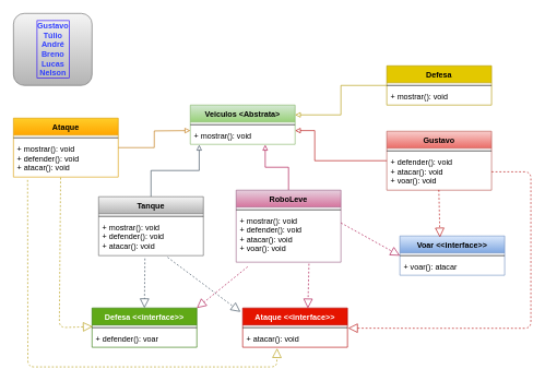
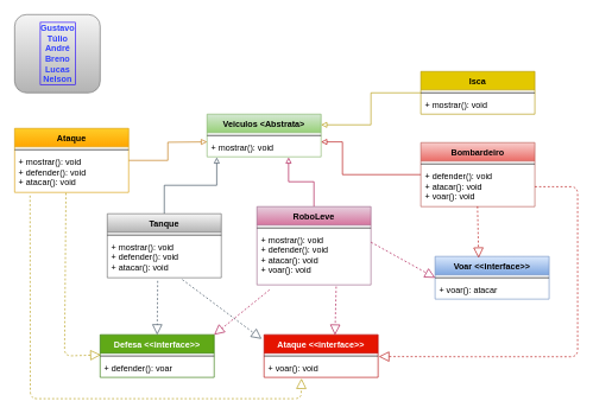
  <mxCell id="0" />
  <mxCell id="1" parent="0" />
  <mxCell id="2" value="Gustavo&lt;br&gt;Túlio&lt;br&gt;André&lt;br&gt;Breno&lt;br&gt;Lucas&lt;br&gt;Nelson" style="html=1;gradientColor=#b3b3b3;fillColor=#f5f5f5;strokeColor=#666666;fontStyle=1;fontColor=#303EFF;labelBorderColor=#2200FF;rounded=1;" vertex="1" parent="1"><mxGeometry x="20" y="20" width="120" height="110" as="geometry" /></mxCell>
  <mxCell id="3" value="Veiculos &lt;Abstrata&gt;" style="swimlane;fontStyle=1;align=center;verticalAlign=top;childLayout=stackLayout;horizontal=1;startSize=26;horizontalStack=0;resizeParent=1;resizeParentMax=0;resizeLast=0;collapsible=1;marginBottom=0;gradientColor=#97d077;fillColor=#d5e8d4;strokeColor=#82b366;" vertex="1" parent="1"><mxGeometry x="290" y="160" width="160" height="60" as="geometry" /></mxCell>
  <mxCell id="4" value="" style="line;strokeWidth=1;fillColor=none;align=left;verticalAlign=middle;spacingTop=-1;spacingLeft=3;spacingRight=3;rotatable=0;labelPosition=right;points=[];portConstraint=eastwest;" vertex="1" parent="3"><mxGeometry y="26" width="160" height="8" as="geometry" /></mxCell>
  <mxCell id="5" value="+ mostrar(): void" style="text;strokeColor=none;fillColor=none;align=left;verticalAlign=top;spacingLeft=4;spacingRight=4;overflow=hidden;rotatable=0;points=[[0,0.5],[1,0.5]];portConstraint=eastwest;" vertex="1" parent="3"><mxGeometry y="34" width="160" height="26" as="geometry" /></mxCell>
  <mxCell id="6" style="edgeStyle=orthogonalEdgeStyle;rounded=0;orthogonalLoop=1;jettySize=auto;html=1;entryX=0.085;entryY=1.032;entryDx=0;entryDy=0;entryPerimeter=0;fillColor=#647687;strokeColor=#314354;endArrow=block;endFill=0;" edge="1" parent="1" source="7" target="5"><mxGeometry relative="1" as="geometry" /></mxCell>
  <mxCell id="7" value="Tanque" style="swimlane;fontStyle=1;align=center;verticalAlign=top;childLayout=stackLayout;horizontal=1;startSize=26;horizontalStack=0;resizeParent=1;resizeParentMax=0;resizeLast=0;collapsible=1;marginBottom=0;gradientColor=#b3b3b3;fillColor=#f5f5f5;strokeColor=#666666;" vertex="1" parent="1"><mxGeometry x="150" y="300" width="160" height="90" as="geometry" /></mxCell>
  <mxCell id="8" value="" style="line;strokeWidth=1;fillColor=none;align=left;verticalAlign=middle;spacingTop=-1;spacingLeft=3;spacingRight=3;rotatable=0;labelPosition=right;points=[];portConstraint=eastwest;" vertex="1" parent="7"><mxGeometry y="26" width="160" height="8" as="geometry" /></mxCell>
  <mxCell id="9" value="+ mostrar(): void&#10;+ defender(): void&#10;+ atacar(): void" style="text;strokeColor=none;fillColor=none;align=left;verticalAlign=top;spacingLeft=4;spacingRight=4;overflow=hidden;rotatable=0;points=[[0,0.5],[1,0.5]];portConstraint=eastwest;" vertex="1" parent="7"><mxGeometry y="34" width="160" height="56" as="geometry" /></mxCell>
  <mxCell id="10" style="edgeStyle=orthogonalEdgeStyle;rounded=0;orthogonalLoop=1;jettySize=auto;html=1;entryX=0;entryY=0.5;entryDx=0;entryDy=0;fillColor=#f0a30a;strokeColor=#BD7000;endArrow=block;endFill=0;" edge="1" parent="1" source="11"><mxGeometry relative="1" as="geometry"><mxPoint x="290" y="199" as="targetPoint" /></mxGeometry></mxCell>
  <mxCell id="11" value="Ataque" style="swimlane;fontStyle=1;align=center;verticalAlign=top;childLayout=stackLayout;horizontal=1;startSize=26;horizontalStack=0;resizeParent=1;resizeParentMax=0;resizeLast=0;collapsible=1;marginBottom=0;gradientColor=#ffa500;fillColor=#ffcd28;strokeColor=#d79b00;" vertex="1" parent="1"><mxGeometry x="20" y="180" width="160" height="90" as="geometry" /></mxCell>
  <mxCell id="12" value="" style="line;strokeWidth=1;fillColor=none;align=left;verticalAlign=middle;spacingTop=-1;spacingLeft=3;spacingRight=3;rotatable=0;labelPosition=right;points=[];portConstraint=eastwest;" vertex="1" parent="11"><mxGeometry y="26" width="160" height="8" as="geometry" /></mxCell>
  <mxCell id="13" value="+ mostrar(): void&#10;+ defender(): void&#10;+ atacar(): void" style="text;strokeColor=none;fillColor=none;align=left;verticalAlign=top;spacingLeft=4;spacingRight=4;overflow=hidden;rotatable=0;points=[[0,0.5],[1,0.5]];portConstraint=eastwest;" vertex="1" parent="11"><mxGeometry y="34" width="160" height="56" as="geometry" /></mxCell>
  <mxCell id="14" style="edgeStyle=orthogonalEdgeStyle;rounded=0;orthogonalLoop=1;jettySize=auto;html=1;entryX=0.715;entryY=1.032;entryDx=0;entryDy=0;entryPerimeter=0;fillColor=#d80073;strokeColor=#A50040;endArrow=block;endFill=0;" edge="1" parent="1" source="15" target="5"><mxGeometry relative="1" as="geometry" /></mxCell>
  <mxCell id="15" value="RoboLeve" style="swimlane;fontStyle=1;align=center;verticalAlign=top;childLayout=stackLayout;horizontal=1;startSize=26;horizontalStack=0;resizeParent=1;resizeParentMax=0;resizeLast=0;collapsible=1;marginBottom=0;gradientColor=#d5739d;fillColor=#e6d0de;strokeColor=#996185;" vertex="1" parent="1"><mxGeometry x="360" y="290" width="160" height="110" as="geometry" /></mxCell>
  <mxCell id="16" value="" style="line;strokeWidth=1;fillColor=none;align=left;verticalAlign=middle;spacingTop=-1;spacingLeft=3;spacingRight=3;rotatable=0;labelPosition=right;points=[];portConstraint=eastwest;" vertex="1" parent="15"><mxGeometry y="26" width="160" height="8" as="geometry" /></mxCell>
  <mxCell id="17" value="+ mostrar(): void&#10;+ defender(): void&#10;+ atacar(): void&#10;+ voar(): void" style="text;strokeColor=none;fillColor=none;align=left;verticalAlign=top;spacingLeft=4;spacingRight=4;overflow=hidden;rotatable=0;points=[[0,0.5],[1,0.5]];portConstraint=eastwest;" vertex="1" parent="15"><mxGeometry y="34" width="160" height="76" as="geometry" /></mxCell>
  <mxCell id="18" value="Voar &lt;&lt;interface&gt;&gt;" style="swimlane;fontStyle=1;align=center;verticalAlign=top;childLayout=stackLayout;horizontal=1;startSize=26;horizontalStack=0;resizeParent=1;resizeParentMax=0;resizeLast=0;collapsible=1;marginBottom=0;gradientColor=#7ea6e0;fillColor=#dae8fc;strokeColor=#6c8ebf;" vertex="1" parent="1"><mxGeometry x="610" y="360" width="160" height="60" as="geometry" /></mxCell>
  <mxCell id="19" value="" style="line;strokeWidth=1;fillColor=none;align=left;verticalAlign=middle;spacingTop=-1;spacingLeft=3;spacingRight=3;rotatable=0;labelPosition=right;points=[];portConstraint=eastwest;" vertex="1" parent="18"><mxGeometry y="26" width="160" height="8" as="geometry" /></mxCell>
  <mxCell id="20" value="+ voar(): atacar" style="text;strokeColor=none;fillColor=none;align=left;verticalAlign=top;spacingLeft=4;spacingRight=4;overflow=hidden;rotatable=0;points=[[0,0.5],[1,0.5]];portConstraint=eastwest;" vertex="1" parent="18"><mxGeometry y="34" width="160" height="26" as="geometry" /></mxCell>
  <mxCell id="21" value="" style="endArrow=block;dashed=1;endFill=0;endSize=12;html=1;exitX=1;exitY=0.923;exitDx=0;exitDy=0;exitPerimeter=0;entryX=0;entryY=0.5;entryDx=0;entryDy=0;fillColor=#d80073;strokeColor=#A50040;" edge="1" parent="1" target="18"><mxGeometry width="160" relative="1" as="geometry"><mxPoint x="520" y="339.998" as="sourcePoint" /><mxPoint x="640" y="466" as="targetPoint" /></mxGeometry></mxCell>
  <mxCell id="22" style="edgeStyle=orthogonalEdgeStyle;rounded=0;orthogonalLoop=1;jettySize=auto;html=1;fillColor=#e51400;strokeColor=#B20000;endArrow=block;endFill=0;" edge="1" parent="1" source="23"><mxGeometry relative="1" as="geometry"><mxPoint x="450" y="199" as="targetPoint" /><Array as="points"><mxPoint x="480" y="245" /><mxPoint x="480" y="199" /></Array></mxGeometry></mxCell>
- <mxCell id="23" value="Gustavo" style="swimlane;fontStyle=1;align=center;verticalAlign=top;childLayout=stackLayout;horizontal=1;startSize=26;horizontalStack=0;resizeParent=1;resizeParentMax=0;resizeLast=0;collapsible=1;marginBottom=0;gradientColor=#ea6b66;fillColor=#f8cecc;strokeColor=#b85450;" vertex="1" parent="1"><mxGeometry x="590" y="200" width="160" height="90" as="geometry" /></mxCell>
+ <mxCell id="23" value="Bombardeiro" style="swimlane;fontStyle=1;align=center;verticalAlign=top;childLayout=stackLayout;horizontal=1;startSize=26;horizontalStack=0;resizeParent=1;resizeParentMax=0;resizeLast=0;collapsible=1;marginBottom=0;gradientColor=#ea6b66;fillColor=#f8cecc;strokeColor=#b85450;" vertex="1" parent="1"><mxGeometry x="590" y="200" width="160" height="90" as="geometry" /></mxCell>
  <mxCell id="24" value="" style="line;strokeWidth=1;fillColor=none;align=left;verticalAlign=middle;spacingTop=-1;spacingLeft=3;spacingRight=3;rotatable=0;labelPosition=right;points=[];portConstraint=eastwest;" vertex="1" parent="23"><mxGeometry y="26" width="160" height="8" as="geometry" /></mxCell>
  <mxCell id="25" value="+ defender(): void&#10;+ atacar(): void&#10;+ voar(): void" style="text;strokeColor=none;fillColor=none;align=left;verticalAlign=top;spacingLeft=4;spacingRight=4;overflow=hidden;rotatable=0;points=[[0,0.5],[1,0.5]];portConstraint=eastwest;" vertex="1" parent="23"><mxGeometry y="34" width="160" height="56" as="geometry" /></mxCell>
  <mxCell id="26" value="" style="endArrow=block;dashed=1;endFill=0;endSize=12;html=1;entryX=0.382;entryY=0.033;entryDx=0;entryDy=0;entryPerimeter=0;exitX=0.497;exitY=0.993;exitDx=0;exitDy=0;exitPerimeter=0;fillColor=#e51400;strokeColor=#B20000;" edge="1" parent="1" source="25" target="18"><mxGeometry width="160" relative="1" as="geometry"><mxPoint x="671" y="300" as="sourcePoint" /><mxPoint x="290" y="360" as="targetPoint" /></mxGeometry></mxCell>
  <mxCell id="27" value="Ataque &lt;&lt;interface&gt;&gt;" style="swimlane;fontStyle=1;align=center;verticalAlign=top;childLayout=stackLayout;horizontal=1;startSize=26;horizontalStack=0;resizeParent=1;resizeParentMax=0;resizeLast=0;collapsible=1;marginBottom=0;fillColor=#e51400;strokeColor=#B20000;fontColor=#ffffff;" vertex="1" parent="1"><mxGeometry x="370" y="470" width="160" height="60" as="geometry" /></mxCell>
  <mxCell id="28" value="" style="line;strokeWidth=1;fillColor=none;align=left;verticalAlign=middle;spacingTop=-1;spacingLeft=3;spacingRight=3;rotatable=0;labelPosition=right;points=[];portConstraint=eastwest;" vertex="1" parent="27"><mxGeometry y="26" width="160" height="8" as="geometry" /></mxCell>
- <mxCell id="29" value="+ atacar(): void" style="text;strokeColor=none;fillColor=none;align=left;verticalAlign=top;spacingLeft=4;spacingRight=4;overflow=hidden;rotatable=0;points=[[0,0.5],[1,0.5]];portConstraint=eastwest;" vertex="1" parent="27"><mxGeometry y="34" width="160" height="26" as="geometry" /></mxCell>
+ <mxCell id="29" value="+ voar(): void" style="text;strokeColor=none;fillColor=none;align=left;verticalAlign=top;spacingLeft=4;spacingRight=4;overflow=hidden;rotatable=0;points=[[0,0.5],[1,0.5]];portConstraint=eastwest;" vertex="1" parent="27"><mxGeometry y="34" width="160" height="26" as="geometry" /></mxCell>
  <mxCell id="30" value="Defesa &lt;&lt;interface&gt;&gt;" style="swimlane;fontStyle=1;align=center;verticalAlign=top;childLayout=stackLayout;horizontal=1;startSize=26;horizontalStack=0;resizeParent=1;resizeParentMax=0;resizeLast=0;collapsible=1;marginBottom=0;fillColor=#60a917;strokeColor=#2D7600;fontColor=#ffffff;" vertex="1" parent="1"><mxGeometry x="140" y="470" width="160" height="60" as="geometry" /></mxCell>
  <mxCell id="31" value="" style="line;strokeWidth=1;fillColor=none;align=left;verticalAlign=middle;spacingTop=-1;spacingLeft=3;spacingRight=3;rotatable=0;labelPosition=right;points=[];portConstraint=eastwest;" vertex="1" parent="30"><mxGeometry y="26" width="160" height="8" as="geometry" /></mxCell>
  <mxCell id="32" value="+ defender(): voar" style="text;strokeColor=none;fillColor=none;align=left;verticalAlign=top;spacingLeft=4;spacingRight=4;overflow=hidden;rotatable=0;points=[[0,0.5],[1,0.5]];portConstraint=eastwest;" vertex="1" parent="30"><mxGeometry y="34" width="160" height="26" as="geometry" /></mxCell>
  <mxCell id="33" value="" style="endArrow=block;dashed=1;endFill=0;endSize=12;html=1;exitX=0.45;exitY=1.015;exitDx=0;exitDy=0;exitPerimeter=0;entryX=0.005;entryY=0.092;entryDx=0;entryDy=0;entryPerimeter=0;fillColor=#e3c800;strokeColor=#B09500;" edge="1" parent="1" source="13"><mxGeometry width="160" relative="1" as="geometry"><mxPoint x="180" y="430" as="sourcePoint" /><mxPoint x="140.8" y="498.392" as="targetPoint" /><Array as="points"><mxPoint x="90" y="500" /></Array></mxGeometry></mxCell>
  <mxCell id="34" value="" style="endArrow=block;dashed=1;endFill=0;endSize=12;html=1;exitX=0.135;exitY=1.079;exitDx=0;exitDy=0;exitPerimeter=0;entryX=0.328;entryY=1.062;entryDx=0;entryDy=0;entryPerimeter=0;fillColor=#e3c800;strokeColor=#B09500;" edge="1" parent="1" source="13" target="29"><mxGeometry width="160" relative="1" as="geometry"><mxPoint x="-80" y="450" as="sourcePoint" /><mxPoint x="80" y="450" as="targetPoint" /><Array as="points"><mxPoint x="42" y="560" /><mxPoint x="422" y="560" /></Array></mxGeometry></mxCell>
  <mxCell id="35" value="" style="endArrow=block;dashed=1;endFill=0;endSize=12;html=1;exitX=0.442;exitY=1.077;exitDx=0;exitDy=0;exitPerimeter=0;entryX=0.5;entryY=0;entryDx=0;entryDy=0;fillColor=#647687;strokeColor=#314354;" edge="1" parent="1" source="9" target="30"><mxGeometry width="160" relative="1" as="geometry"><mxPoint x="200" y="420" as="sourcePoint" /><mxPoint x="360" y="420" as="targetPoint" /></mxGeometry></mxCell>
  <mxCell id="36" value="" style="endArrow=block;dashed=1;endFill=0;endSize=12;html=1;exitX=0.658;exitY=1.046;exitDx=0;exitDy=0;exitPerimeter=0;entryX=-0.022;entryY=0.098;entryDx=0;entryDy=0;entryPerimeter=0;fillColor=#647687;strokeColor=#314354;" edge="1" parent="1" source="9" target="27"><mxGeometry width="160" relative="1" as="geometry"><mxPoint x="250" y="410" as="sourcePoint" /><mxPoint x="410" y="410" as="targetPoint" /></mxGeometry></mxCell>
  <mxCell id="37" value="" style="endArrow=block;dashed=1;endFill=0;endSize=12;html=1;exitX=0.695;exitY=1.031;exitDx=0;exitDy=0;exitPerimeter=0;entryX=0.622;entryY=0.005;entryDx=0;entryDy=0;entryPerimeter=0;fillColor=#d80073;strokeColor=#A50040;" edge="1" parent="1" source="17" target="27"><mxGeometry width="160" relative="1" as="geometry"><mxPoint x="360" y="430" as="sourcePoint" /><mxPoint x="520" y="430" as="targetPoint" /></mxGeometry></mxCell>
  <mxCell id="38" value="" style="endArrow=block;dashed=1;endFill=0;endSize=12;html=1;exitX=0.11;exitY=1.092;exitDx=0;exitDy=0;exitPerimeter=0;entryX=1;entryY=0;entryDx=0;entryDy=0;fillColor=#d80073;strokeColor=#A50040;" edge="1" parent="1" source="17" target="30"><mxGeometry width="160" relative="1" as="geometry"><mxPoint x="350" y="410" as="sourcePoint" /><mxPoint x="510" y="410" as="targetPoint" /></mxGeometry></mxCell>
  <mxCell id="39" value="" style="endArrow=block;dashed=1;endFill=0;endSize=12;html=1;exitX=1;exitY=0.5;exitDx=0;exitDy=0;entryX=1.007;entryY=0.6;entryDx=0;entryDy=0;entryPerimeter=0;fillColor=#e51400;strokeColor=#B20000;" edge="1" parent="1" source="25" target="28"><mxGeometry width="160" relative="1" as="geometry"><mxPoint x="610" y="342.5" as="sourcePoint" /><mxPoint x="520" y="560" as="targetPoint" /><Array as="points"><mxPoint x="810" y="262" /><mxPoint x="810" y="501" /><mxPoint x="660" y="501" /></Array></mxGeometry></mxCell>
  <mxCell id="40" style="edgeStyle=orthogonalEdgeStyle;rounded=0;orthogonalLoop=1;jettySize=auto;html=1;entryX=1;entryY=0.25;entryDx=0;entryDy=0;fillColor=#e3c800;strokeColor=#B09500;endArrow=block;endFill=0;" edge="1" parent="1" source="41" target="3"><mxGeometry relative="1" as="geometry" /></mxCell>
- <mxCell id="41" value="Defesa" style="swimlane;fontStyle=1;align=center;verticalAlign=top;childLayout=stackLayout;horizontal=1;startSize=26;horizontalStack=0;resizeParent=1;resizeParentMax=0;resizeLast=0;collapsible=1;marginBottom=0;fillColor=#e3c800;swimlaneFillColor=none;strokeColor=#B09500;fontColor=#000000;" vertex="1" parent="1"><mxGeometry x="590" y="100" width="160" height="60" as="geometry" /></mxCell>
+ <mxCell id="41" value="Isca" style="swimlane;fontStyle=1;align=center;verticalAlign=top;childLayout=stackLayout;horizontal=1;startSize=26;horizontalStack=0;resizeParent=1;resizeParentMax=0;resizeLast=0;collapsible=1;marginBottom=0;fillColor=#e3c800;swimlaneFillColor=none;strokeColor=#B09500;fontColor=#000000;" vertex="1" parent="1"><mxGeometry x="590" y="100" width="160" height="60" as="geometry" /></mxCell>
  <mxCell id="42" value="" style="line;strokeWidth=1;fillColor=none;align=left;verticalAlign=middle;spacingTop=-1;spacingLeft=3;spacingRight=3;rotatable=0;labelPosition=right;points=[];portConstraint=eastwest;" vertex="1" parent="41"><mxGeometry y="26" width="160" height="8" as="geometry" /></mxCell>
  <mxCell id="43" value="+ mostrar(): void" style="text;strokeColor=none;fillColor=none;align=left;verticalAlign=top;spacingLeft=4;spacingRight=4;overflow=hidden;rotatable=0;points=[[0,0.5],[1,0.5]];portConstraint=eastwest;" vertex="1" parent="41"><mxGeometry y="34" width="160" height="26" as="geometry" /></mxCell>
